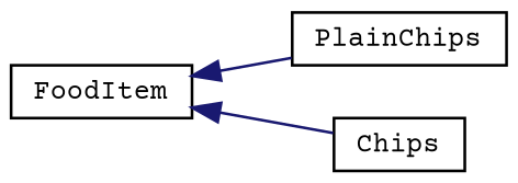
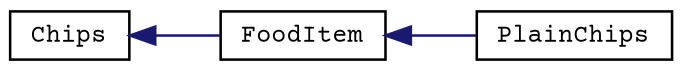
  digraph {
    fontname="Courier Prime"
    rankdir=LR
    node [color=black fillcolor=white fontname="Courier Prime" fontsize=10 shape=record style=filled]
    edge [color=midnightblue dir=back fontname="Courier Prime" fontsize=10 labelfontname=Helvetica labelfontsize=10 style=solid]
    n1 [fontcolor=black height=0.2 label=PlainChips width=0.4]
    n2 [height=0.2 label=Chips width=0.4]
    n3 [height=0.2 label=FoodItem width=0.4]
    n3 -> n1
-   n3 -> n2
+   n2 -> n3
  }
